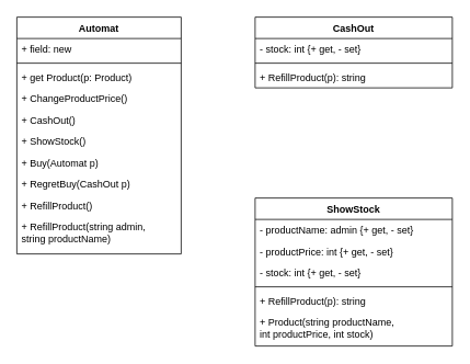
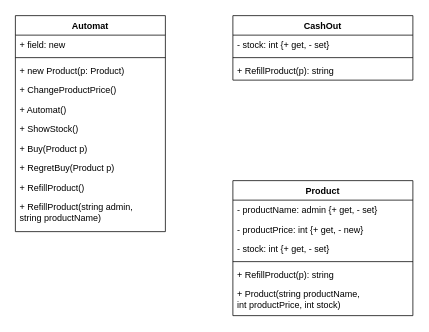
  <mxCell id="0" />
  <mxCell id="1" parent="0" />
  <mxCell id="2" value="Automat" style="swimlane;fontStyle=1;align=center;verticalAlign=top;childLayout=stackLayout;horizontal=1;startSize=26;horizontalStack=0;resizeParent=1;resizeParentMax=0;resizeLast=0;collapsible=1;marginBottom=0;" vertex="1" parent="1"><mxGeometry x="20" y="20" width="200" height="288" as="geometry" /></mxCell>
  <mxCell id="3" value="+ field: new" style="text;strokeColor=none;fillColor=none;align=left;verticalAlign=top;spacingLeft=4;spacingRight=4;overflow=hidden;rotatable=0;points=[[0,0.5],[1,0.5]];portConstraint=eastwest;" vertex="1" parent="2"><mxGeometry y="26" width="200" height="26" as="geometry" /></mxCell>
  <mxCell id="4" value="" style="line;strokeWidth=1;fillColor=none;align=left;verticalAlign=middle;spacingTop=-1;spacingLeft=3;spacingRight=3;rotatable=0;labelPosition=right;points=[];portConstraint=eastwest;" vertex="1" parent="2"><mxGeometry y="52" width="200" height="8" as="geometry" /></mxCell>
- <mxCell id="5" value="+ get Product(p: Product)" style="text;strokeColor=none;fillColor=none;align=left;verticalAlign=top;spacingLeft=4;spacingRight=4;overflow=hidden;rotatable=0;points=[[0,0.5],[1,0.5]];portConstraint=eastwest;" vertex="1" parent="2"><mxGeometry y="60" width="200" height="26" as="geometry" /></mxCell>
+ <mxCell id="5" value="+ new Product(p: Product)" style="text;strokeColor=none;fillColor=none;align=left;verticalAlign=top;spacingLeft=4;spacingRight=4;overflow=hidden;rotatable=0;points=[[0,0.5],[1,0.5]];portConstraint=eastwest;" vertex="1" parent="2"><mxGeometry y="60" width="200" height="26" as="geometry" /></mxCell>
  <mxCell id="6" value="+ ChangeProductPrice()" style="text;strokeColor=none;fillColor=none;align=left;verticalAlign=top;spacingLeft=4;spacingRight=4;overflow=hidden;rotatable=0;points=[[0,0.5],[1,0.5]];portConstraint=eastwest;" vertex="1" parent="2"><mxGeometry y="86" width="200" height="26" as="geometry" /></mxCell>
- <mxCell id="7" value="+ CashOut()" style="text;strokeColor=none;fillColor=none;align=left;verticalAlign=top;spacingLeft=4;spacingRight=4;overflow=hidden;rotatable=0;points=[[0,0.5],[1,0.5]];portConstraint=eastwest;" vertex="1" parent="2"><mxGeometry y="112" width="200" height="26" as="geometry" /></mxCell>
+ <mxCell id="7" value="+ Automat()" style="text;strokeColor=none;fillColor=none;align=left;verticalAlign=top;spacingLeft=4;spacingRight=4;overflow=hidden;rotatable=0;points=[[0,0.5],[1,0.5]];portConstraint=eastwest;" vertex="1" parent="2"><mxGeometry y="112" width="200" height="26" as="geometry" /></mxCell>
  <mxCell id="8" value="+ ShowStock()" style="text;strokeColor=none;fillColor=none;align=left;verticalAlign=top;spacingLeft=4;spacingRight=4;overflow=hidden;rotatable=0;points=[[0,0.5],[1,0.5]];portConstraint=eastwest;" vertex="1" parent="2"><mxGeometry y="138" width="200" height="26" as="geometry" /></mxCell>
- <mxCell id="9" value="+ Buy(Automat p)" style="text;strokeColor=none;fillColor=none;align=left;verticalAlign=top;spacingLeft=4;spacingRight=4;overflow=hidden;rotatable=0;points=[[0,0.5],[1,0.5]];portConstraint=eastwest;" vertex="1" parent="2"><mxGeometry y="164" width="200" height="26" as="geometry" /></mxCell>
- <mxCell id="10" value="+ RegretBuy(CashOut p)" style="text;strokeColor=none;fillColor=none;align=left;verticalAlign=top;spacingLeft=4;spacingRight=4;overflow=hidden;rotatable=0;points=[[0,0.5],[1,0.5]];portConstraint=eastwest;" vertex="1" parent="2"><mxGeometry y="190" width="200" height="26" as="geometry" /></mxCell>
+ <mxCell id="9" value="+ Buy(Product p)" style="text;strokeColor=none;fillColor=none;align=left;verticalAlign=top;spacingLeft=4;spacingRight=4;overflow=hidden;rotatable=0;points=[[0,0.5],[1,0.5]];portConstraint=eastwest;" vertex="1" parent="2"><mxGeometry y="164" width="200" height="26" as="geometry" /></mxCell>
+ <mxCell id="10" value="+ RegretBuy(Product p)" style="text;strokeColor=none;fillColor=none;align=left;verticalAlign=top;spacingLeft=4;spacingRight=4;overflow=hidden;rotatable=0;points=[[0,0.5],[1,0.5]];portConstraint=eastwest;" vertex="1" parent="2"><mxGeometry y="190" width="200" height="26" as="geometry" /></mxCell>
  <mxCell id="11" value="+ RefillProduct()" style="text;strokeColor=none;fillColor=none;align=left;verticalAlign=top;spacingLeft=4;spacingRight=4;overflow=hidden;rotatable=0;points=[[0,0.5],[1,0.5]];portConstraint=eastwest;" vertex="1" parent="2"><mxGeometry y="216" width="200" height="26" as="geometry" /></mxCell>
  <mxCell id="12" value="+ RefillProduct(string admin, &#10;string productName)" style="text;strokeColor=none;fillColor=none;align=left;verticalAlign=top;spacingLeft=4;spacingRight=4;overflow=hidden;rotatable=0;points=[[0,0.5],[1,0.5]];portConstraint=eastwest;" vertex="1" parent="2"><mxGeometry y="242" width="200" height="46" as="geometry" /></mxCell>
- <mxCell id="13" value="ShowStock" style="swimlane;fontStyle=1;align=center;verticalAlign=top;childLayout=stackLayout;horizontal=1;startSize=26;horizontalStack=0;resizeParent=1;resizeParentMax=0;resizeLast=0;collapsible=1;marginBottom=0;" vertex="1" parent="1"><mxGeometry x="310" y="240" width="240" height="180" as="geometry" /></mxCell>
+ <mxCell id="13" value="Product" style="swimlane;fontStyle=1;align=center;verticalAlign=top;childLayout=stackLayout;horizontal=1;startSize=26;horizontalStack=0;resizeParent=1;resizeParentMax=0;resizeLast=0;collapsible=1;marginBottom=0;" vertex="1" parent="1"><mxGeometry x="310" y="240" width="240" height="180" as="geometry" /></mxCell>
  <mxCell id="14" value="- productName: admin {+ get, - set}" style="text;strokeColor=none;fillColor=none;align=left;verticalAlign=top;spacingLeft=4;spacingRight=4;overflow=hidden;rotatable=0;points=[[0,0.5],[1,0.5]];portConstraint=eastwest;" vertex="1" parent="13"><mxGeometry y="26" width="240" height="26" as="geometry" /></mxCell>
- <mxCell id="15" value="- productPrice: int {+ get, - set}" style="text;strokeColor=none;fillColor=none;align=left;verticalAlign=top;spacingLeft=4;spacingRight=4;overflow=hidden;rotatable=0;points=[[0,0.5],[1,0.5]];portConstraint=eastwest;" vertex="1" parent="13"><mxGeometry y="52" width="240" height="26" as="geometry" /></mxCell>
+ <mxCell id="15" value="- productPrice: int {+ get, - new}" style="text;strokeColor=none;fillColor=none;align=left;verticalAlign=top;spacingLeft=4;spacingRight=4;overflow=hidden;rotatable=0;points=[[0,0.5],[1,0.5]];portConstraint=eastwest;" vertex="1" parent="13"><mxGeometry y="52" width="240" height="26" as="geometry" /></mxCell>
  <mxCell id="16" value="- stock: int {+ get, - set}" style="text;strokeColor=none;fillColor=none;align=left;verticalAlign=top;spacingLeft=4;spacingRight=4;overflow=hidden;rotatable=0;points=[[0,0.5],[1,0.5]];portConstraint=eastwest;" vertex="1" parent="13"><mxGeometry y="78" width="240" height="26" as="geometry" /></mxCell>
  <mxCell id="17" value="" style="line;strokeWidth=1;fillColor=none;align=left;verticalAlign=middle;spacingTop=-1;spacingLeft=3;spacingRight=3;rotatable=0;labelPosition=right;points=[];portConstraint=eastwest;" vertex="1" parent="13"><mxGeometry y="104" width="240" height="8" as="geometry" /></mxCell>
  <mxCell id="18" value="+ RefillProduct(p): string" style="text;strokeColor=none;fillColor=none;align=left;verticalAlign=top;spacingLeft=4;spacingRight=4;overflow=hidden;rotatable=0;points=[[0,0.5],[1,0.5]];portConstraint=eastwest;" vertex="1" parent="13"><mxGeometry y="112" width="240" height="26" as="geometry" /></mxCell>
  <mxCell id="19" value="+ Product(string productName,&#10;int productPrice, int stock)" style="text;strokeColor=none;fillColor=none;align=left;verticalAlign=top;spacingLeft=4;spacingRight=4;overflow=hidden;rotatable=0;points=[[0,0.5],[1,0.5]];portConstraint=eastwest;" vertex="1" parent="13"><mxGeometry y="138" width="240" height="42" as="geometry" /></mxCell>
  <mxCell id="20" value="CashOut" style="swimlane;fontStyle=1;align=center;verticalAlign=top;childLayout=stackLayout;horizontal=1;startSize=26;horizontalStack=0;resizeParent=1;resizeParentMax=0;resizeLast=0;collapsible=1;marginBottom=0;" vertex="1" parent="1"><mxGeometry x="310" y="20" width="240" height="86" as="geometry" /></mxCell>
  <mxCell id="21" value="- stock: int {+ get, - set}" style="text;strokeColor=none;fillColor=none;align=left;verticalAlign=top;spacingLeft=4;spacingRight=4;overflow=hidden;rotatable=0;points=[[0,0.5],[1,0.5]];portConstraint=eastwest;" vertex="1" parent="20"><mxGeometry y="26" width="240" height="26" as="geometry" /></mxCell>
  <mxCell id="22" value="" style="line;strokeWidth=1;fillColor=none;align=left;verticalAlign=middle;spacingTop=-1;spacingLeft=3;spacingRight=3;rotatable=0;labelPosition=right;points=[];portConstraint=eastwest;" vertex="1" parent="20"><mxGeometry y="52" width="240" height="8" as="geometry" /></mxCell>
  <mxCell id="23" value="+ RefillProduct(p): string" style="text;strokeColor=none;fillColor=none;align=left;verticalAlign=top;spacingLeft=4;spacingRight=4;overflow=hidden;rotatable=0;points=[[0,0.5],[1,0.5]];portConstraint=eastwest;" vertex="1" parent="20"><mxGeometry y="60" width="240" height="26" as="geometry" /></mxCell>
